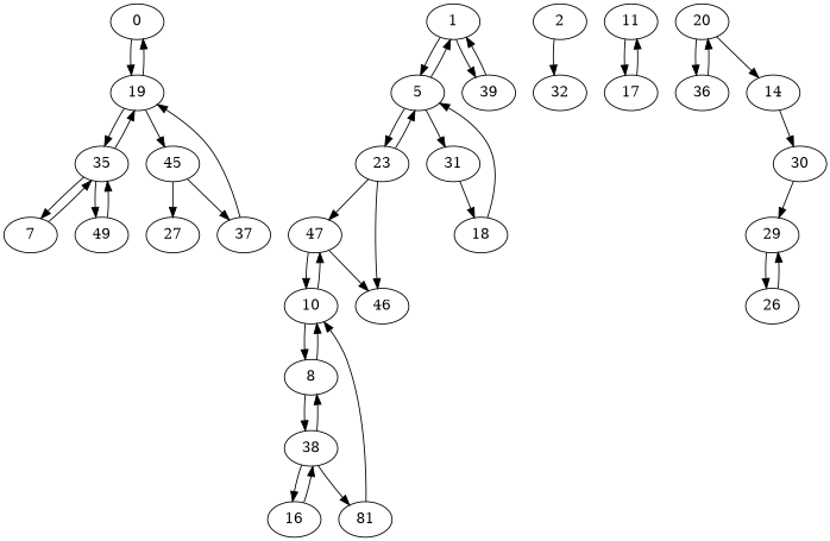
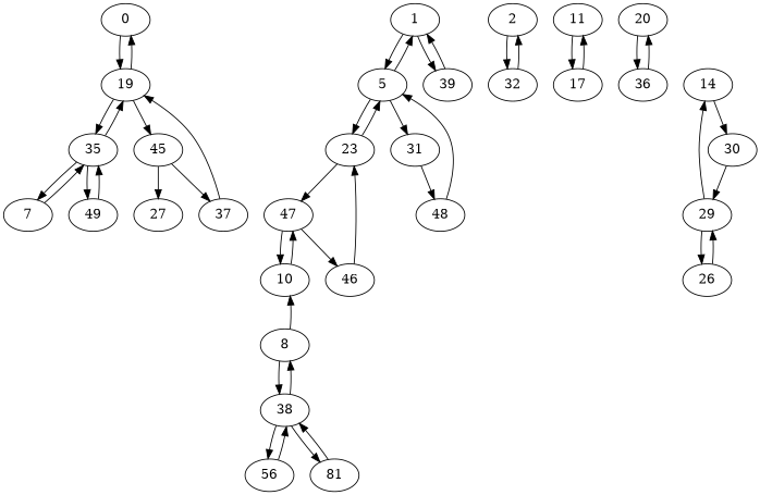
  digraph {
    0
    19
    35
    45
    7
    49
    27
    37
    1
    5
    39
    23
    31
    47
-   48 [label=18]
+   48
    2
    32
    10
    46
    8
    38
-   16
+   16 [label=56]
    n23 [label=81]
    11
    17
    20
    36
    26
    29
    n30 [label=14]
    30
    0 -> 19
    19 -> 0
    19 -> 35
    19 -> 45
    35 -> 19
    35 -> 7
    35 -> 49
    45 -> 27
    45 -> 37
    7 -> 35
    49 -> 35
    37 -> 19
    1 -> 5
    1 -> 39
    5 -> 1
    5 -> 23
    5 -> 31
    39 -> 1
    23 -> 5
    23 -> 47
    31 -> 48
    47 -> 10
    47 -> 46
    48 -> 5
    2 -> 32
+   32 -> 2
    10 -> 47
-   10 -> 8
-   23 -> 46
+   46 -> 23
    8 -> 10
    8 -> 38
    38 -> 8
    38 -> 16
    38 -> n23
    16 -> 38
-   n23 -> 10
+   n23 -> 38
    11 -> 17
    17 -> 11
    20 -> 36
    36 -> 20
    26 -> 29
    29 -> 26
-   20 -> n30
+   29 -> n30
    n30 -> 30
    30 -> 29
  }
